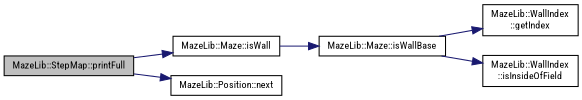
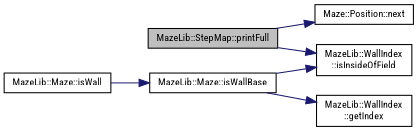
  digraph {
    fontname="Roboto Condensed"
    rankdir=LR
    node [color=black fillcolor=white fontname="Roboto Condensed" fontsize=10 shape=record style=filled]
    edge [color=midnightblue fontname="Roboto Condensed" fontsize=10 labelfontname=Helvetica labelfontsize=10 style=solid]
    n1 [fillcolor=grey75 fontcolor=black height=0.2 label="MazeLib::StepMap::printFull" width=0.4]
    n2 [height=0.2 label="MazeLib::Maze::isWall" width=0.4]
-   n3 [height=0.2 label="MazeLib::Position::next" width=0.4]
+   n3 [height=0.2 label="Maze::Position::next" width=0.4]
    n4 [height=0.2 label="MazeLib::Maze::isWallBase" width=0.4]
    n5 [height=0.2 label="MazeLib::WallIndex\l::getIndex" width=0.4]
    n6 [height=0.2 label="MazeLib::WallIndex\l::isInsideOfField" width=0.4]
-   n1 -> n2
+   n1 -> n6
    n1 -> n3
    n2 -> n4
    n4 -> n5
    n4 -> n6
  }
